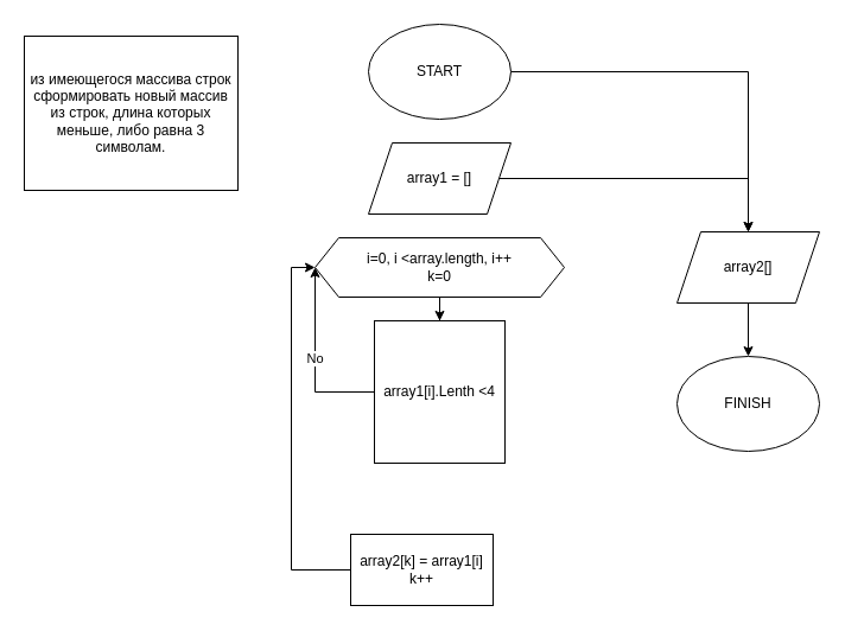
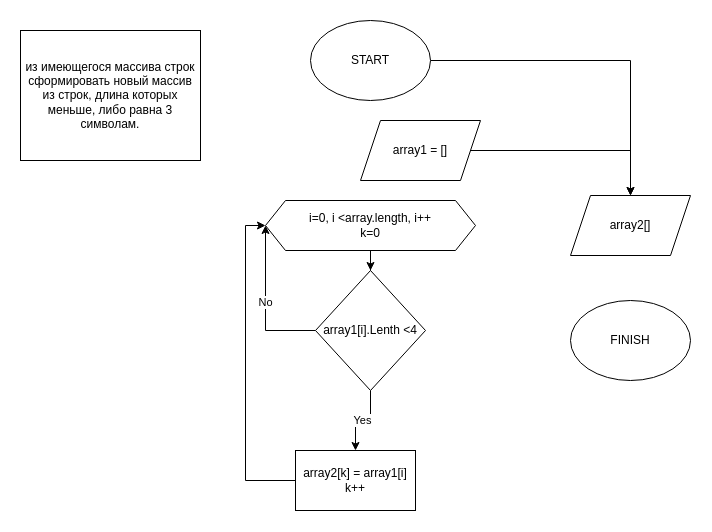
  <mxCell id="0" />
  <mxCell id="1" parent="0" />
  <mxCell id="2" style="edgeStyle=orthogonalEdgeStyle;rounded=0;orthogonalLoop=1;jettySize=auto;html=1;" edge="1" parent="1" source="3" target="10"><mxGeometry relative="1" as="geometry" /></mxCell>
  <mxCell id="3" value="START" style="ellipse;whiteSpace=wrap;html=1;" vertex="1" parent="1"><mxGeometry x="310" y="20" width="120" height="80" as="geometry" /></mxCell>
  <mxCell id="4" value="из имеющегося массива строк сформировать новый массив из строк, длина которых меньше, либо равна 3 символам." style="rounded=0;whiteSpace=wrap;html=1;" vertex="1" parent="1"><mxGeometry x="20" y="30" width="180" height="130" as="geometry" /></mxCell>
  <mxCell id="5" value="" style="edgeStyle=orthogonalEdgeStyle;rounded=0;orthogonalLoop=1;jettySize=auto;html=1;" edge="1" parent="1" source="6" target="10"><mxGeometry relative="1" as="geometry" /></mxCell>
- <mxCell id="6" value="array1 = []" style="shape=parallelogram;perimeter=parallelogramPerimeter;whiteSpace=wrap;html=1;fixedSize=1;" vertex="1" parent="1"><mxGeometry x="310" y="120" width="120" height="60" as="geometry" /></mxCell>
+ <mxCell id="6" value="array1 = []" style="shape=parallelogram;perimeter=parallelogramPerimeter;whiteSpace=wrap;html=1;fixedSize=1;" vertex="1" parent="1"><mxGeometry x="360" y="120" width="120" height="60" as="geometry" /></mxCell>
  <mxCell id="7" value="" style="edgeStyle=orthogonalEdgeStyle;rounded=0;orthogonalLoop=1;jettySize=auto;html=1;" edge="1" parent="1" source="8" target="14"><mxGeometry relative="1" as="geometry" /></mxCell>
  <mxCell id="8" value="i=0, i &amp;lt;array.length, i++&lt;br&gt;k=0" style="shape=hexagon;perimeter=hexagonPerimeter2;whiteSpace=wrap;html=1;fixedSize=1;" vertex="1" parent="1"><mxGeometry x="265" y="200" width="210" height="50" as="geometry" /></mxCell>
- <mxCell id="9" value="" style="edgeStyle=orthogonalEdgeStyle;rounded=0;orthogonalLoop=1;jettySize=auto;html=1;" edge="1" parent="1" source="10" target="11"><mxGeometry relative="1" as="geometry" /></mxCell>
  <mxCell id="10" value="array2[]" style="shape=parallelogram;perimeter=parallelogramPerimeter;whiteSpace=wrap;html=1;fixedSize=1;" vertex="1" parent="1"><mxGeometry x="570" y="195" width="120" height="60" as="geometry" /></mxCell>
  <mxCell id="11" value="FINISH" style="ellipse;whiteSpace=wrap;html=1;" vertex="1" parent="1"><mxGeometry x="570" y="300" width="120" height="80" as="geometry" /></mxCell>
+ <mxCell id="12" value="Yes" style="edgeStyle=orthogonalEdgeStyle;rounded=0;orthogonalLoop=1;jettySize=auto;html=1;" edge="1" parent="1" source="14" target="16"><mxGeometry relative="1" as="geometry" /></mxCell>
  <mxCell id="13" value="No" style="edgeStyle=orthogonalEdgeStyle;rounded=0;orthogonalLoop=1;jettySize=auto;html=1;entryX=0;entryY=0.5;entryDx=0;entryDy=0;" edge="1" parent="1" source="14" target="8"><mxGeometry relative="1" as="geometry"><mxPoint x="260" y="240" as="targetPoint" /><Array as="points"><mxPoint x="265" y="330" /></Array></mxGeometry></mxCell>
- <mxCell id="14" value="array1[i].Lenth &amp;lt;4" style="whiteSpace=wrap;html=1;rounded=0;" vertex="1" parent="1"><mxGeometry x="315" y="270" width="110" height="120" as="geometry" /></mxCell>
+ <mxCell id="14" value="array1[i].Lenth &amp;lt;4" style="rhombus;whiteSpace=wrap;html=1;" vertex="1" parent="1"><mxGeometry x="315" y="270" width="110" height="120" as="geometry" /></mxCell>
  <mxCell id="15" style="edgeStyle=orthogonalEdgeStyle;rounded=0;orthogonalLoop=1;jettySize=auto;html=1;entryX=0;entryY=0.5;entryDx=0;entryDy=0;" edge="1" parent="1" source="16" target="8"><mxGeometry relative="1" as="geometry"><Array as="points"><mxPoint x="245" y="480" /><mxPoint x="245" y="225" /></Array></mxGeometry></mxCell>
  <mxCell id="16" value="array2[k] = array1[i]&lt;br&gt;k++" style="rounded=0;whiteSpace=wrap;html=1;" vertex="1" parent="1"><mxGeometry x="295" y="450" width="120" height="60" as="geometry" /></mxCell>
